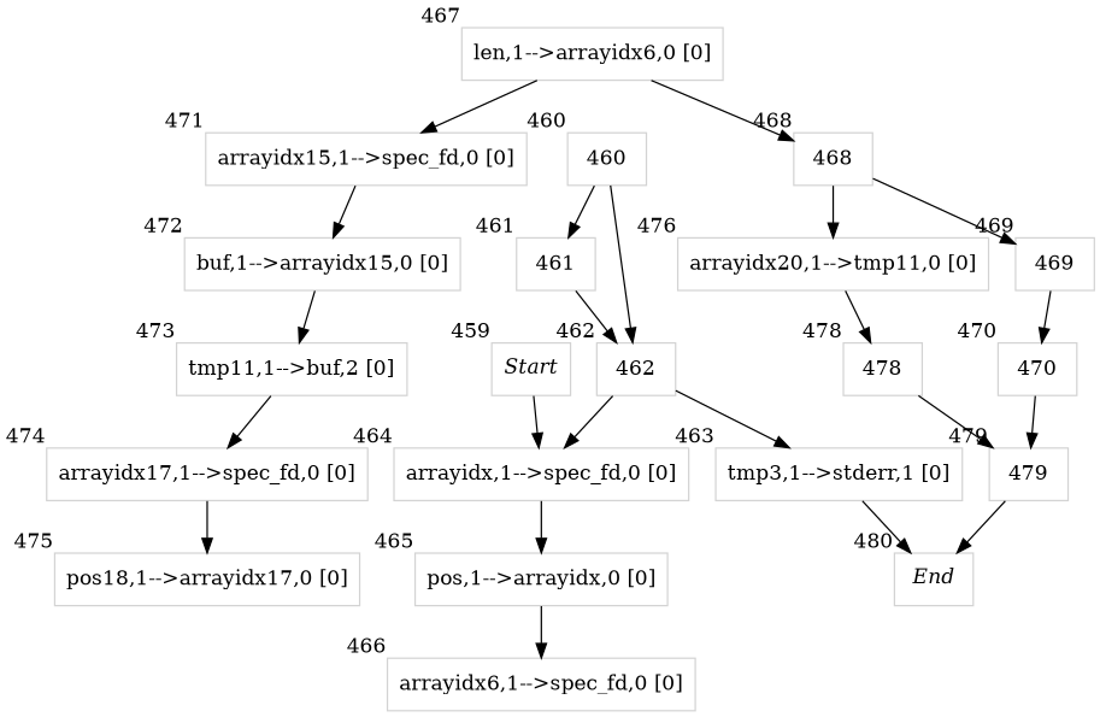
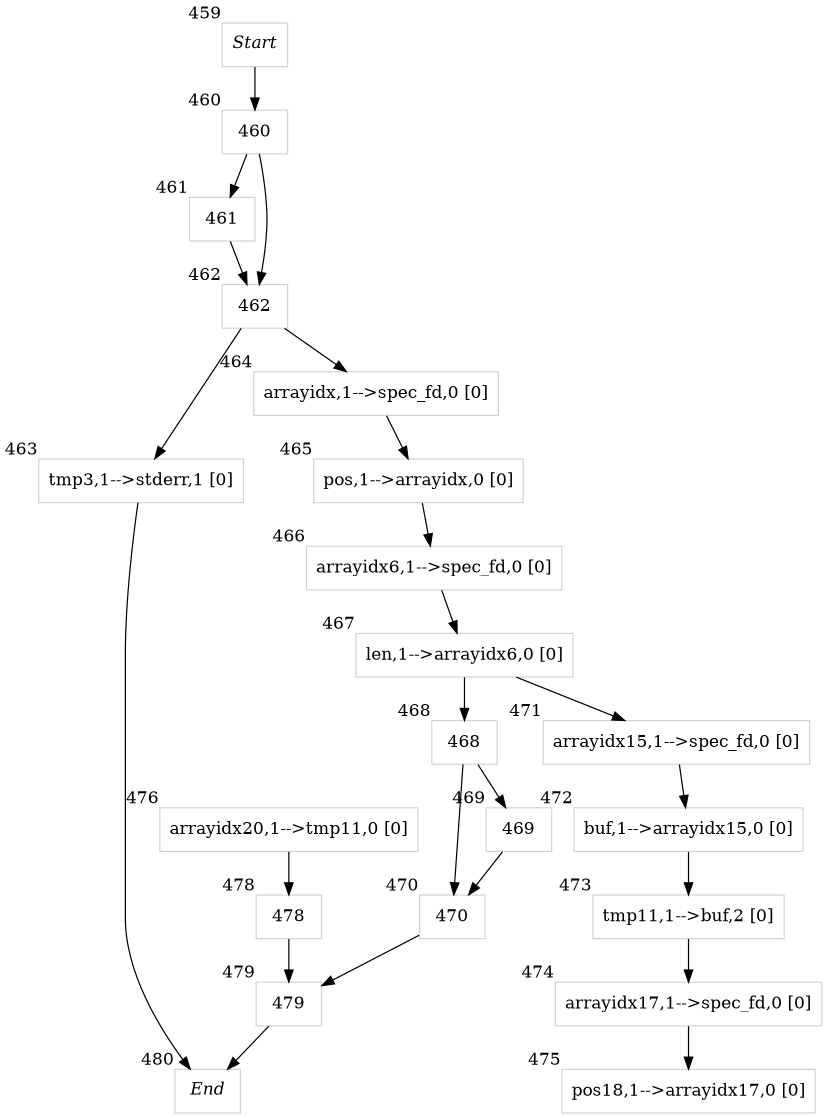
  digraph {
    node [color=lightgray fontcolor=black shape=box]
    n1 [label=<<I>Start</I>> xlabel=459]
    460 [xlabel=460]
    461 [xlabel=461]
    462 [xlabel=462]
    n5 [label="tmp3,1-->stderr,1 [0]\n" xlabel=463]
    n6 [label="arrayidx,1-->spec_fd,0 [0]\n" xlabel=464]
    n7 [label=<<I>End</I>> xlabel=480]
    n8 [label="pos,1-->arrayidx,0 [0]\n" xlabel=465]
    n9 [label="arrayidx6,1-->spec_fd,0 [0]\n" xlabel=466]
    n10 [label="len,1-->arrayidx6,0 [0]\n" xlabel=467]
    468 [xlabel=468]
    n12 [label="arrayidx15,1-->spec_fd,0 [0]\n" xlabel=471]
    469 [xlabel=469]
    470 [xlabel=470]
    n15 [label="buf,1-->arrayidx15,0 [0]\n" xlabel=472]
    479 [xlabel=479]
    n17 [label="tmp11,1-->buf,2 [0]\n" xlabel=473]
    n18 [label="arrayidx17,1-->spec_fd,0 [0]\n" xlabel=474]
    n19 [label="pos18,1-->arrayidx17,0 [0]\n" xlabel=475]
    n20 [label="arrayidx20,1-->tmp11,0 [0]\n" xlabel=476]
    478 [xlabel=478]
-   n1 -> n6
+   n1 -> 460
    460 -> 461
    460 -> 462
    461 -> 462
    462 -> n5
    462 -> n6
    n5 -> n7
    n6 -> n8
    n8 -> n9
+   n9 -> n10
    n10 -> 468
    n10 -> n12
    468 -> 469
-   468 -> n20
+   468 -> 470
    n12 -> n15
    469 -> 470
    470 -> 479
    n15 -> n17
    479 -> n7
    n17 -> n18
    n18 -> n19
    n20 -> 478
    478 -> 479
  }
